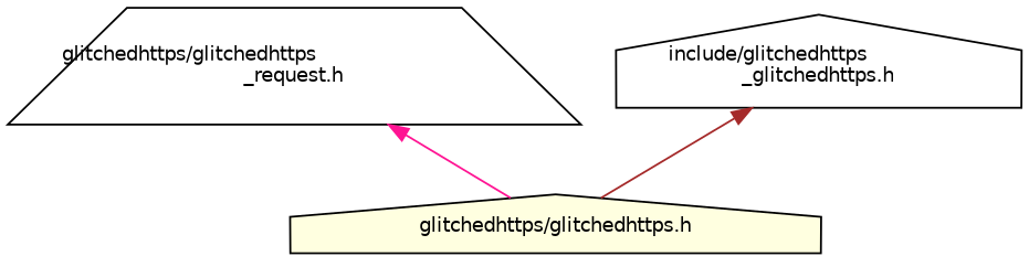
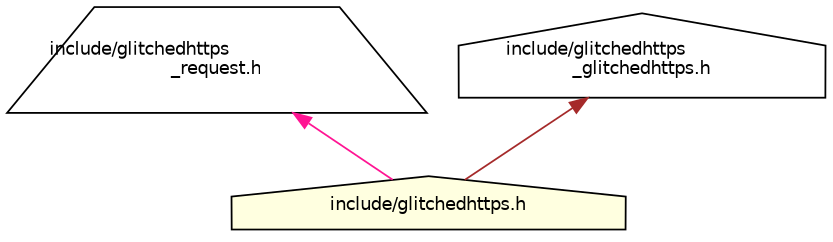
  digraph {
    node [color=black fillcolor=white fontname=Helvetica fontsize=10 shape=house style=filled]
    edge [dir=back fontname=Helvetica fontsize=10 labelfontname=Helvetica labelfontsize=10 style=solid]
-   n1 [fillcolor=lightyellow height=0.2 label="glitchedhttps/glitchedhttps.h" width=0.4]
-   n2 [height=0.2 label="glitchedhttps/glitchedhttps\l_request.h" shape=trapezium width=0.4]
+   n1 [fillcolor=lightyellow height=0.2 label="include/glitchedhttps.h" width=0.4]
+   n2 [height=0.2 label="include/glitchedhttps\l_request.h" shape=trapezium width=0.4]
    n3 [height=0.2 label="include/glitchedhttps\l_glitchedhttps.h" width=0.4]
    n2 -> n1 [color=deeppink]
    n3 -> n1 [color=brown]
  }
